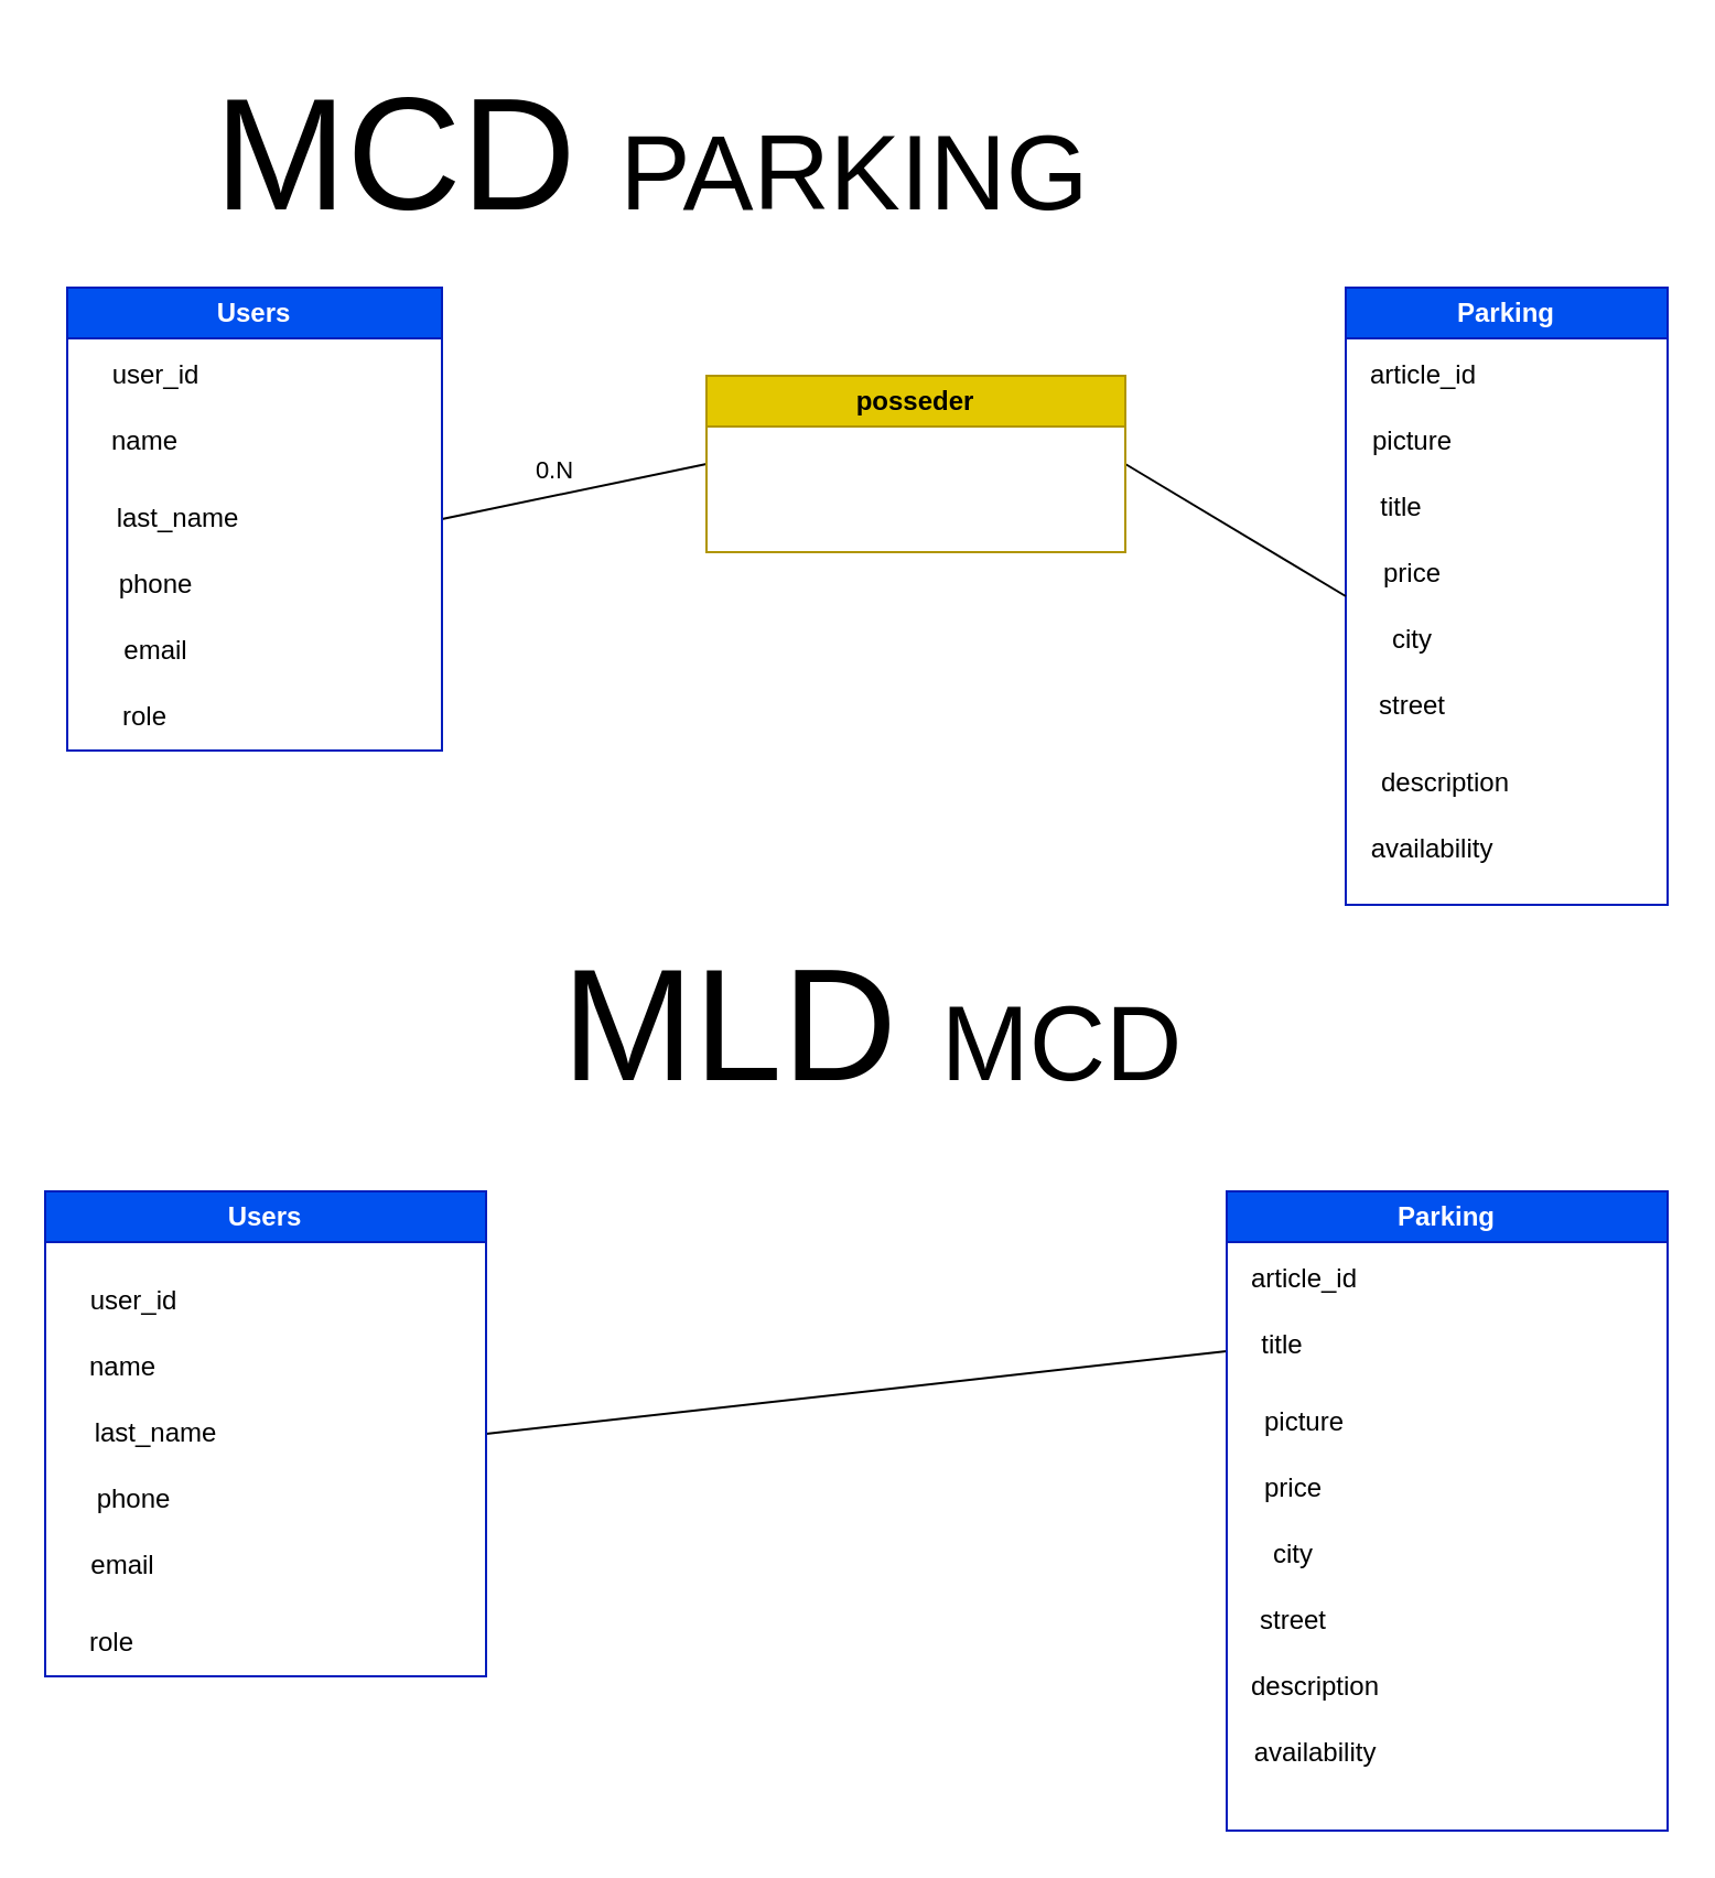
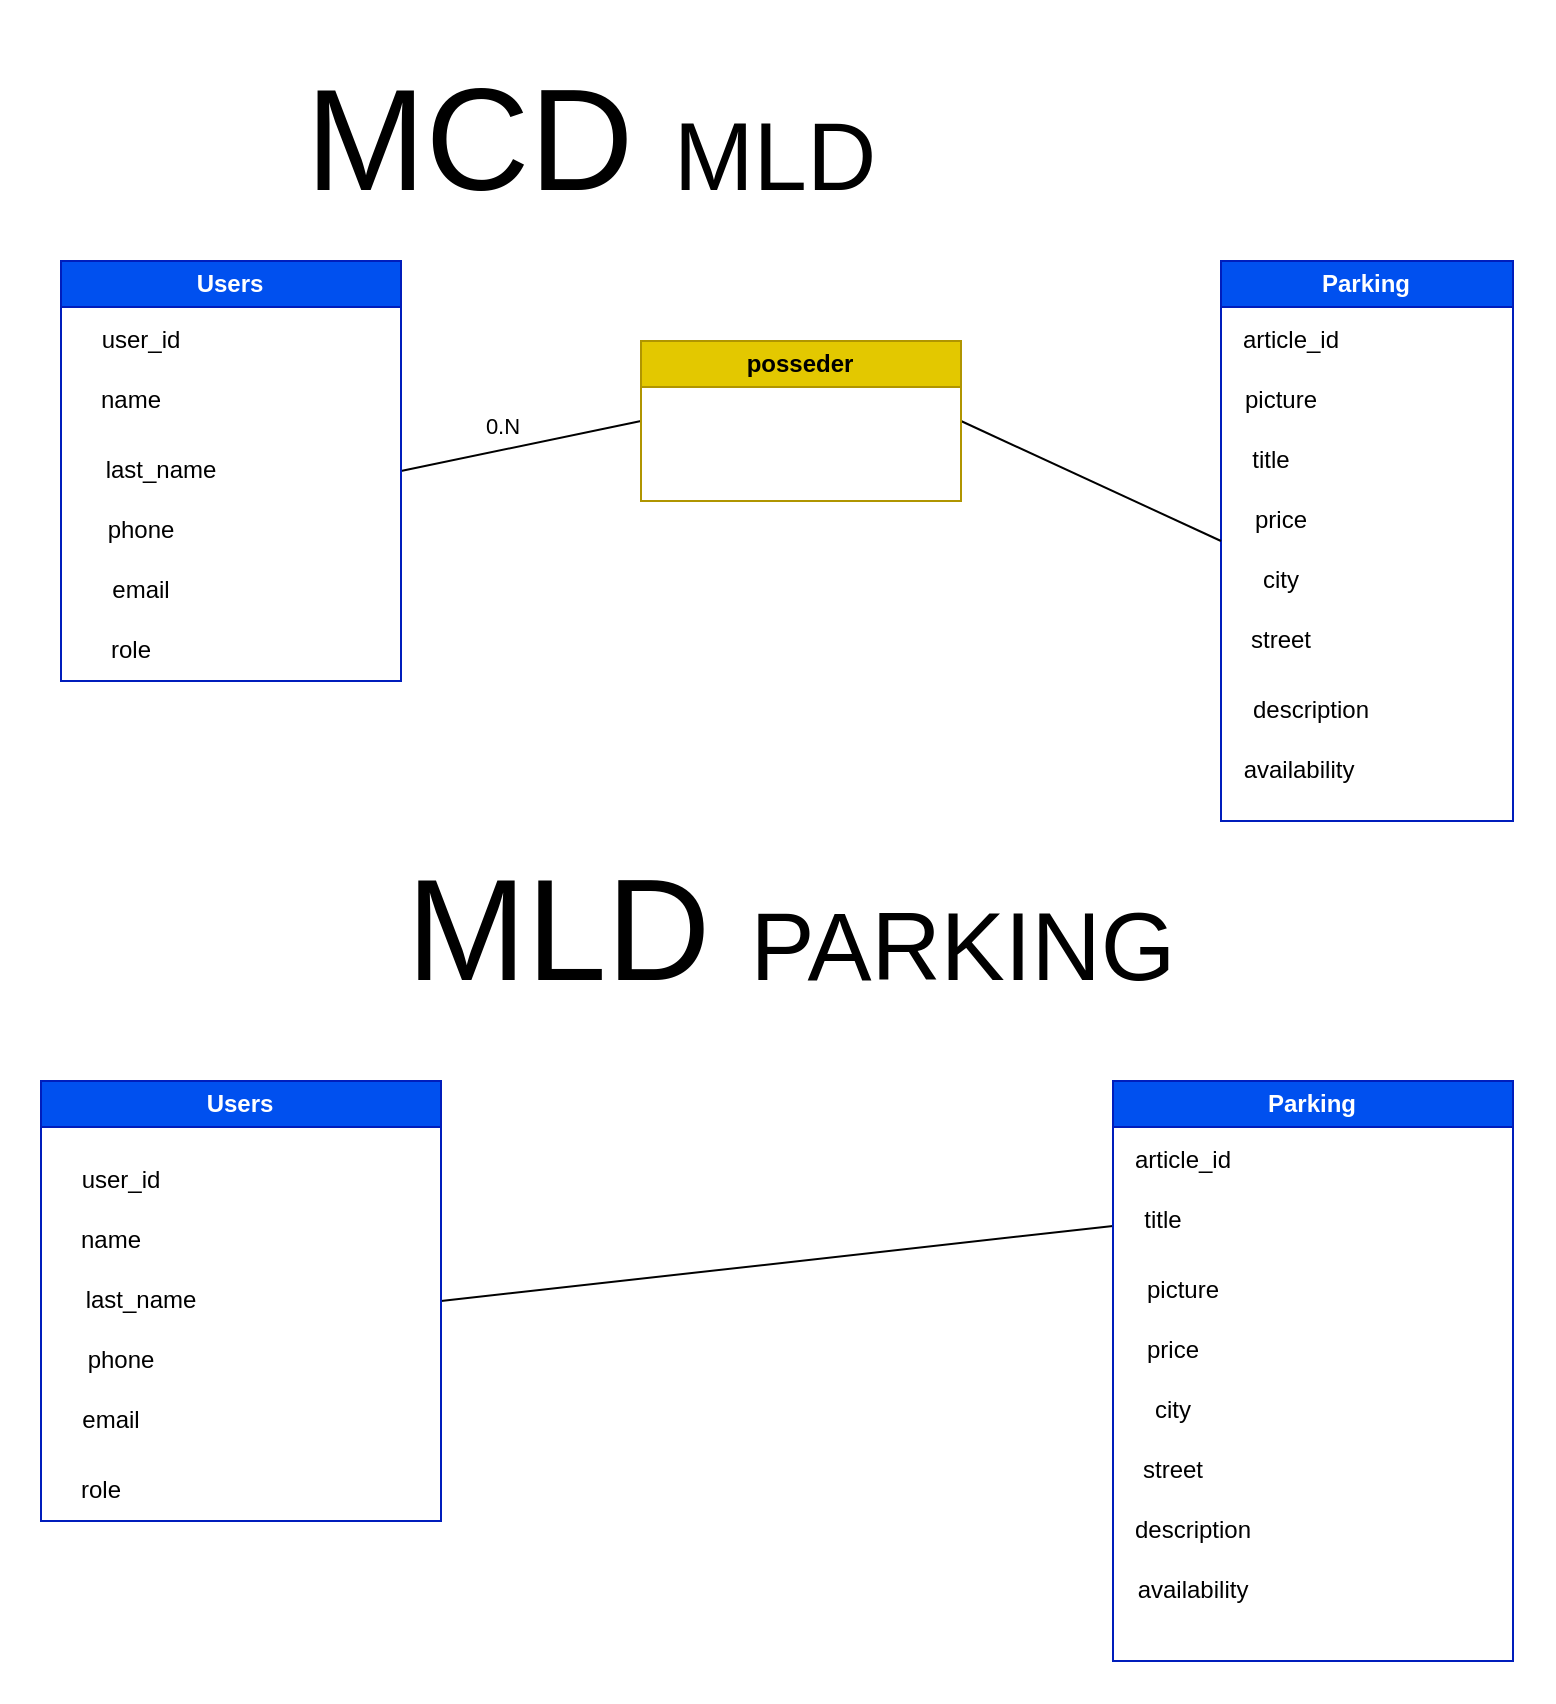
  <mxCell id="0" />
  <mxCell id="1" parent="0" />
  <mxCell id="2" style="edgeStyle=none;html=1;exitX=1;exitY=0.5;exitDx=0;exitDy=0;entryX=0;entryY=0.5;entryDx=0;entryDy=0;endArrow=none;endFill=0;" parent="1" source="4" target="18" edge="1"><mxGeometry relative="1" as="geometry" /></mxCell>
  <mxCell id="3" value="0.N" style="edgeLabel;html=1;align=center;verticalAlign=middle;resizable=0;points=[];" parent="2" vertex="1" connectable="0"><mxGeometry x="0.172" y="-1" relative="1" as="geometry"><mxPoint x="-20" y="-9" as="offset" /></mxGeometry></mxCell>
  <mxCell id="4" value="Users" style="swimlane;whiteSpace=wrap;html=1;fillColor=#0050ef;strokeColor=#001DBC;fontColor=#ffffff;startSize=23;" parent="1" vertex="1"><mxGeometry x="30" y="130" width="170" height="210" as="geometry" /></mxCell>
  <mxCell id="5" value="name" style="text;html=1;align=center;verticalAlign=middle;resizable=0;points=[];autosize=1;strokeColor=none;fillColor=none;fontSize=12;" parent="4" vertex="1"><mxGeometry x="10" y="55" width="50" height="30" as="geometry" /></mxCell>
  <mxCell id="6" value="last_name" style="text;html=1;align=center;verticalAlign=middle;resizable=0;points=[];autosize=1;strokeColor=none;fillColor=none;fontSize=12;" parent="4" vertex="1"><mxGeometry x="10" y="90" width="80" height="30" as="geometry" /></mxCell>
  <mxCell id="7" value="phone" style="text;html=1;align=center;verticalAlign=middle;resizable=0;points=[];autosize=1;strokeColor=none;fillColor=none;fontSize=12;" parent="4" vertex="1"><mxGeometry x="10" y="120" width="60" height="30" as="geometry" /></mxCell>
  <mxCell id="8" value="email" style="text;html=1;align=center;verticalAlign=middle;resizable=0;points=[];autosize=1;strokeColor=none;fillColor=none;fontSize=12;" parent="4" vertex="1"><mxGeometry x="15" y="150" width="50" height="30" as="geometry" /></mxCell>
  <mxCell id="9" value="role" style="text;html=1;align=center;verticalAlign=middle;resizable=0;points=[];autosize=1;strokeColor=none;fillColor=none;fontSize=12;" parent="4" vertex="1"><mxGeometry x="15" y="180" width="40" height="30" as="geometry" /></mxCell>
  <mxCell id="10" value="Parking" style="swimlane;whiteSpace=wrap;html=1;fillColor=#0050ef;fontColor=#ffffff;strokeColor=#001DBC;" parent="1" vertex="1"><mxGeometry x="610" y="130" width="146" height="280" as="geometry" /></mxCell>
  <mxCell id="11" value="article_id" style="text;html=1;align=center;verticalAlign=middle;resizable=0;points=[];autosize=1;strokeColor=none;fillColor=none;fontSize=12;" parent="10" vertex="1"><mxGeometry y="25" width="70" height="30" as="geometry" /></mxCell>
  <mxCell id="12" value="title" style="text;html=1;align=center;verticalAlign=middle;resizable=0;points=[];autosize=1;strokeColor=none;fillColor=none;fontSize=12;" parent="10" vertex="1"><mxGeometry x="5" y="85" width="40" height="30" as="geometry" /></mxCell>
  <mxCell id="13" value="city" style="text;html=1;align=center;verticalAlign=middle;resizable=0;points=[];autosize=1;strokeColor=none;fillColor=none;fontSize=12;" parent="10" vertex="1"><mxGeometry x="10" y="145" width="40" height="30" as="geometry" /></mxCell>
  <mxCell id="14" value="price" style="text;html=1;align=center;verticalAlign=middle;resizable=0;points=[];autosize=1;strokeColor=none;fillColor=none;fontSize=12;" parent="10" vertex="1"><mxGeometry x="5" y="115" width="50" height="30" as="geometry" /></mxCell>
  <mxCell id="15" value="description&lt;br&gt;" style="text;html=1;align=center;verticalAlign=middle;resizable=0;points=[];autosize=1;strokeColor=none;fillColor=none;fontSize=12;" parent="10" vertex="1"><mxGeometry x="5" y="210" width="80" height="30" as="geometry" /></mxCell>
  <mxCell id="16" value="availability" style="text;html=1;align=center;verticalAlign=middle;resizable=0;points=[];autosize=1;strokeColor=none;fillColor=none;" vertex="1" parent="10"><mxGeometry x="-1" y="240" width="80" height="30" as="geometry" /></mxCell>
  <mxCell id="17" style="edgeStyle=none;html=1;exitX=1;exitY=0.5;exitDx=0;exitDy=0;entryX=0;entryY=0.5;entryDx=0;entryDy=0;endArrow=none;endFill=0;" parent="1" source="18" target="10" edge="1"><mxGeometry relative="1" as="geometry" /></mxCell>
- <mxCell id="18" value="posseder" style="swimlane;whiteSpace=wrap;html=1;fillColor=#e3c800;fontColor=#000000;strokeColor=#B09500;" parent="1" vertex="1"><mxGeometry x="320" y="170" width="190" height="80" as="geometry" /></mxCell>
- <mxCell id="19" value="&lt;font style=&quot;font-size: 72px;&quot;&gt;MCD &lt;/font&gt;&lt;font style=&quot;font-size: 48px;&quot;&gt;PARKING&lt;/font&gt;&lt;font style=&quot;font-size: 72px;&quot;&gt;&amp;nbsp;&lt;/font&gt;" style="text;html=1;align=center;verticalAlign=middle;resizable=0;points=[];autosize=1;strokeColor=none;fillColor=none;" parent="1" vertex="1"><mxGeometry x="85" y="20" width="440" height="100" as="geometry" /></mxCell>
- <mxCell id="20" value="MLD &lt;font style=&quot;font-size: 48px;&quot;&gt;MCD&lt;/font&gt;" style="text;html=1;align=center;verticalAlign=middle;resizable=0;points=[];autosize=1;strokeColor=none;fillColor=none;fontSize=72;" parent="1" vertex="1"><mxGeometry x="190" y="415" width="410" height="100" as="geometry" /></mxCell>
+ <mxCell id="18" value="posseder" style="swimlane;whiteSpace=wrap;html=1;fillColor=#e3c800;fontColor=#000000;strokeColor=#B09500;" parent="1" vertex="1"><mxGeometry x="320" y="170" width="160" height="80" as="geometry" /></mxCell>
+ <mxCell id="19" value="&lt;font style=&quot;font-size: 72px;&quot;&gt;MCD &lt;/font&gt;&lt;font style=&quot;font-size: 48px;&quot;&gt;MLD&lt;/font&gt;&lt;font style=&quot;font-size: 72px;&quot;&gt;&amp;nbsp;&lt;/font&gt;" style="text;html=1;align=center;verticalAlign=middle;resizable=0;points=[];autosize=1;strokeColor=none;fillColor=none;" parent="1" vertex="1"><mxGeometry x="85" y="20" width="440" height="100" as="geometry" /></mxCell>
+ <mxCell id="20" value="MLD &lt;font style=&quot;font-size: 48px;&quot;&gt;PARKING&lt;/font&gt;" style="text;html=1;align=center;verticalAlign=middle;resizable=0;points=[];autosize=1;strokeColor=none;fillColor=none;fontSize=72;" parent="1" vertex="1"><mxGeometry x="190" y="415" width="410" height="100" as="geometry" /></mxCell>
  <mxCell id="21" style="edgeStyle=none;html=1;exitX=1;exitY=0.5;exitDx=0;exitDy=0;entryX=0;entryY=0.25;entryDx=0;entryDy=0;fontSize=48;endArrow=none;endFill=0;" parent="1" source="22" target="29" edge="1"><mxGeometry relative="1" as="geometry" /></mxCell>
  <mxCell id="22" value="Users" style="swimlane;whiteSpace=wrap;html=1;fontSize=12;fillColor=#0050ef;fontColor=#ffffff;strokeColor=#001DBC;" parent="1" vertex="1"><mxGeometry x="20" y="540" width="200" height="220" as="geometry" /></mxCell>
  <mxCell id="23" value="last_name" style="text;html=1;align=center;verticalAlign=middle;resizable=0;points=[];autosize=1;strokeColor=none;fillColor=none;fontSize=12;" parent="22" vertex="1"><mxGeometry x="10" y="95" width="80" height="30" as="geometry" /></mxCell>
  <mxCell id="24" value="email" style="text;html=1;align=center;verticalAlign=middle;resizable=0;points=[];autosize=1;strokeColor=none;fillColor=none;fontSize=12;" parent="22" vertex="1"><mxGeometry x="10" y="155" width="50" height="30" as="geometry" /></mxCell>
  <mxCell id="25" value="phone" style="text;html=1;align=center;verticalAlign=middle;resizable=0;points=[];autosize=1;strokeColor=none;fillColor=none;fontSize=12;" parent="22" vertex="1"><mxGeometry x="10" y="125" width="60" height="30" as="geometry" /></mxCell>
  <mxCell id="26" value="role" style="text;html=1;align=center;verticalAlign=middle;resizable=0;points=[];autosize=1;strokeColor=none;fillColor=none;fontSize=12;" parent="22" vertex="1"><mxGeometry x="10" y="190" width="40" height="30" as="geometry" /></mxCell>
  <mxCell id="27" value="name" style="text;html=1;align=center;verticalAlign=middle;resizable=0;points=[];autosize=1;strokeColor=none;fillColor=none;fontSize=12;" parent="22" vertex="1"><mxGeometry x="10" y="65" width="50" height="30" as="geometry" /></mxCell>
  <mxCell id="28" value="user_id" style="text;html=1;align=center;verticalAlign=middle;resizable=0;points=[];autosize=1;strokeColor=none;fillColor=none;fontSize=12;" parent="22" vertex="1"><mxGeometry x="10" y="35" width="60" height="30" as="geometry" /></mxCell>
  <mxCell id="29" value="Parking" style="swimlane;whiteSpace=wrap;html=1;fontSize=12;startSize=23;fillColor=#0050ef;fontColor=#ffffff;strokeColor=#001DBC;" parent="1" vertex="1"><mxGeometry x="556" y="540" width="200" height="290" as="geometry" /></mxCell>
  <mxCell id="30" value="picture" style="text;html=1;align=center;verticalAlign=middle;resizable=0;points=[];autosize=1;strokeColor=none;fillColor=none;fontSize=12;" parent="29" vertex="1"><mxGeometry x="5" y="90" width="60" height="30" as="geometry" /></mxCell>
  <mxCell id="31" value="article_id" style="text;html=1;align=center;verticalAlign=middle;resizable=0;points=[];autosize=1;strokeColor=none;fillColor=none;fontSize=12;" parent="29" vertex="1"><mxGeometry y="25" width="70" height="30" as="geometry" /></mxCell>
  <mxCell id="32" value="price" style="text;html=1;align=center;verticalAlign=middle;resizable=0;points=[];autosize=1;strokeColor=none;fillColor=none;fontSize=12;" parent="29" vertex="1"><mxGeometry x="5" y="120" width="50" height="30" as="geometry" /></mxCell>
  <mxCell id="33" value="city" style="text;html=1;align=center;verticalAlign=middle;resizable=0;points=[];autosize=1;strokeColor=none;fillColor=none;fontSize=12;" parent="29" vertex="1"><mxGeometry x="10" y="150" width="40" height="30" as="geometry" /></mxCell>
  <mxCell id="34" value="street" style="text;html=1;align=center;verticalAlign=middle;resizable=0;points=[];autosize=1;strokeColor=none;fillColor=none;fontSize=12;" parent="29" vertex="1"><mxGeometry x="5" y="180" width="50" height="30" as="geometry" /></mxCell>
  <mxCell id="35" value="description" style="text;html=1;align=center;verticalAlign=middle;resizable=0;points=[];autosize=1;strokeColor=none;fillColor=none;fontSize=12;" parent="29" vertex="1"><mxGeometry y="210" width="80" height="30" as="geometry" /></mxCell>
  <mxCell id="36" value="title" style="text;html=1;align=center;verticalAlign=middle;resizable=0;points=[];autosize=1;strokeColor=none;fillColor=none;fontSize=12;" parent="29" vertex="1"><mxGeometry x="5" y="55" width="40" height="30" as="geometry" /></mxCell>
  <mxCell id="37" value="availability" style="text;html=1;align=center;verticalAlign=middle;resizable=0;points=[];autosize=1;strokeColor=none;fillColor=none;" vertex="1" parent="29"><mxGeometry y="240" width="80" height="30" as="geometry" /></mxCell>
  <mxCell id="38" value="user_id" style="text;html=1;align=center;verticalAlign=middle;resizable=0;points=[];autosize=1;strokeColor=none;fillColor=none;fontSize=12;" parent="1" vertex="1"><mxGeometry x="40" y="155" width="60" height="30" as="geometry" /></mxCell>
  <mxCell id="39" value="picture" style="text;html=1;align=center;verticalAlign=middle;resizable=0;points=[];autosize=1;strokeColor=none;fillColor=none;fontSize=12;" parent="1" vertex="1"><mxGeometry x="610" y="185" width="60" height="30" as="geometry" /></mxCell>
  <mxCell id="40" value="street" style="text;html=1;align=center;verticalAlign=middle;resizable=0;points=[];autosize=1;strokeColor=none;fillColor=none;fontSize=12;" parent="1" vertex="1"><mxGeometry x="615" y="305" width="50" height="30" as="geometry" /></mxCell>
